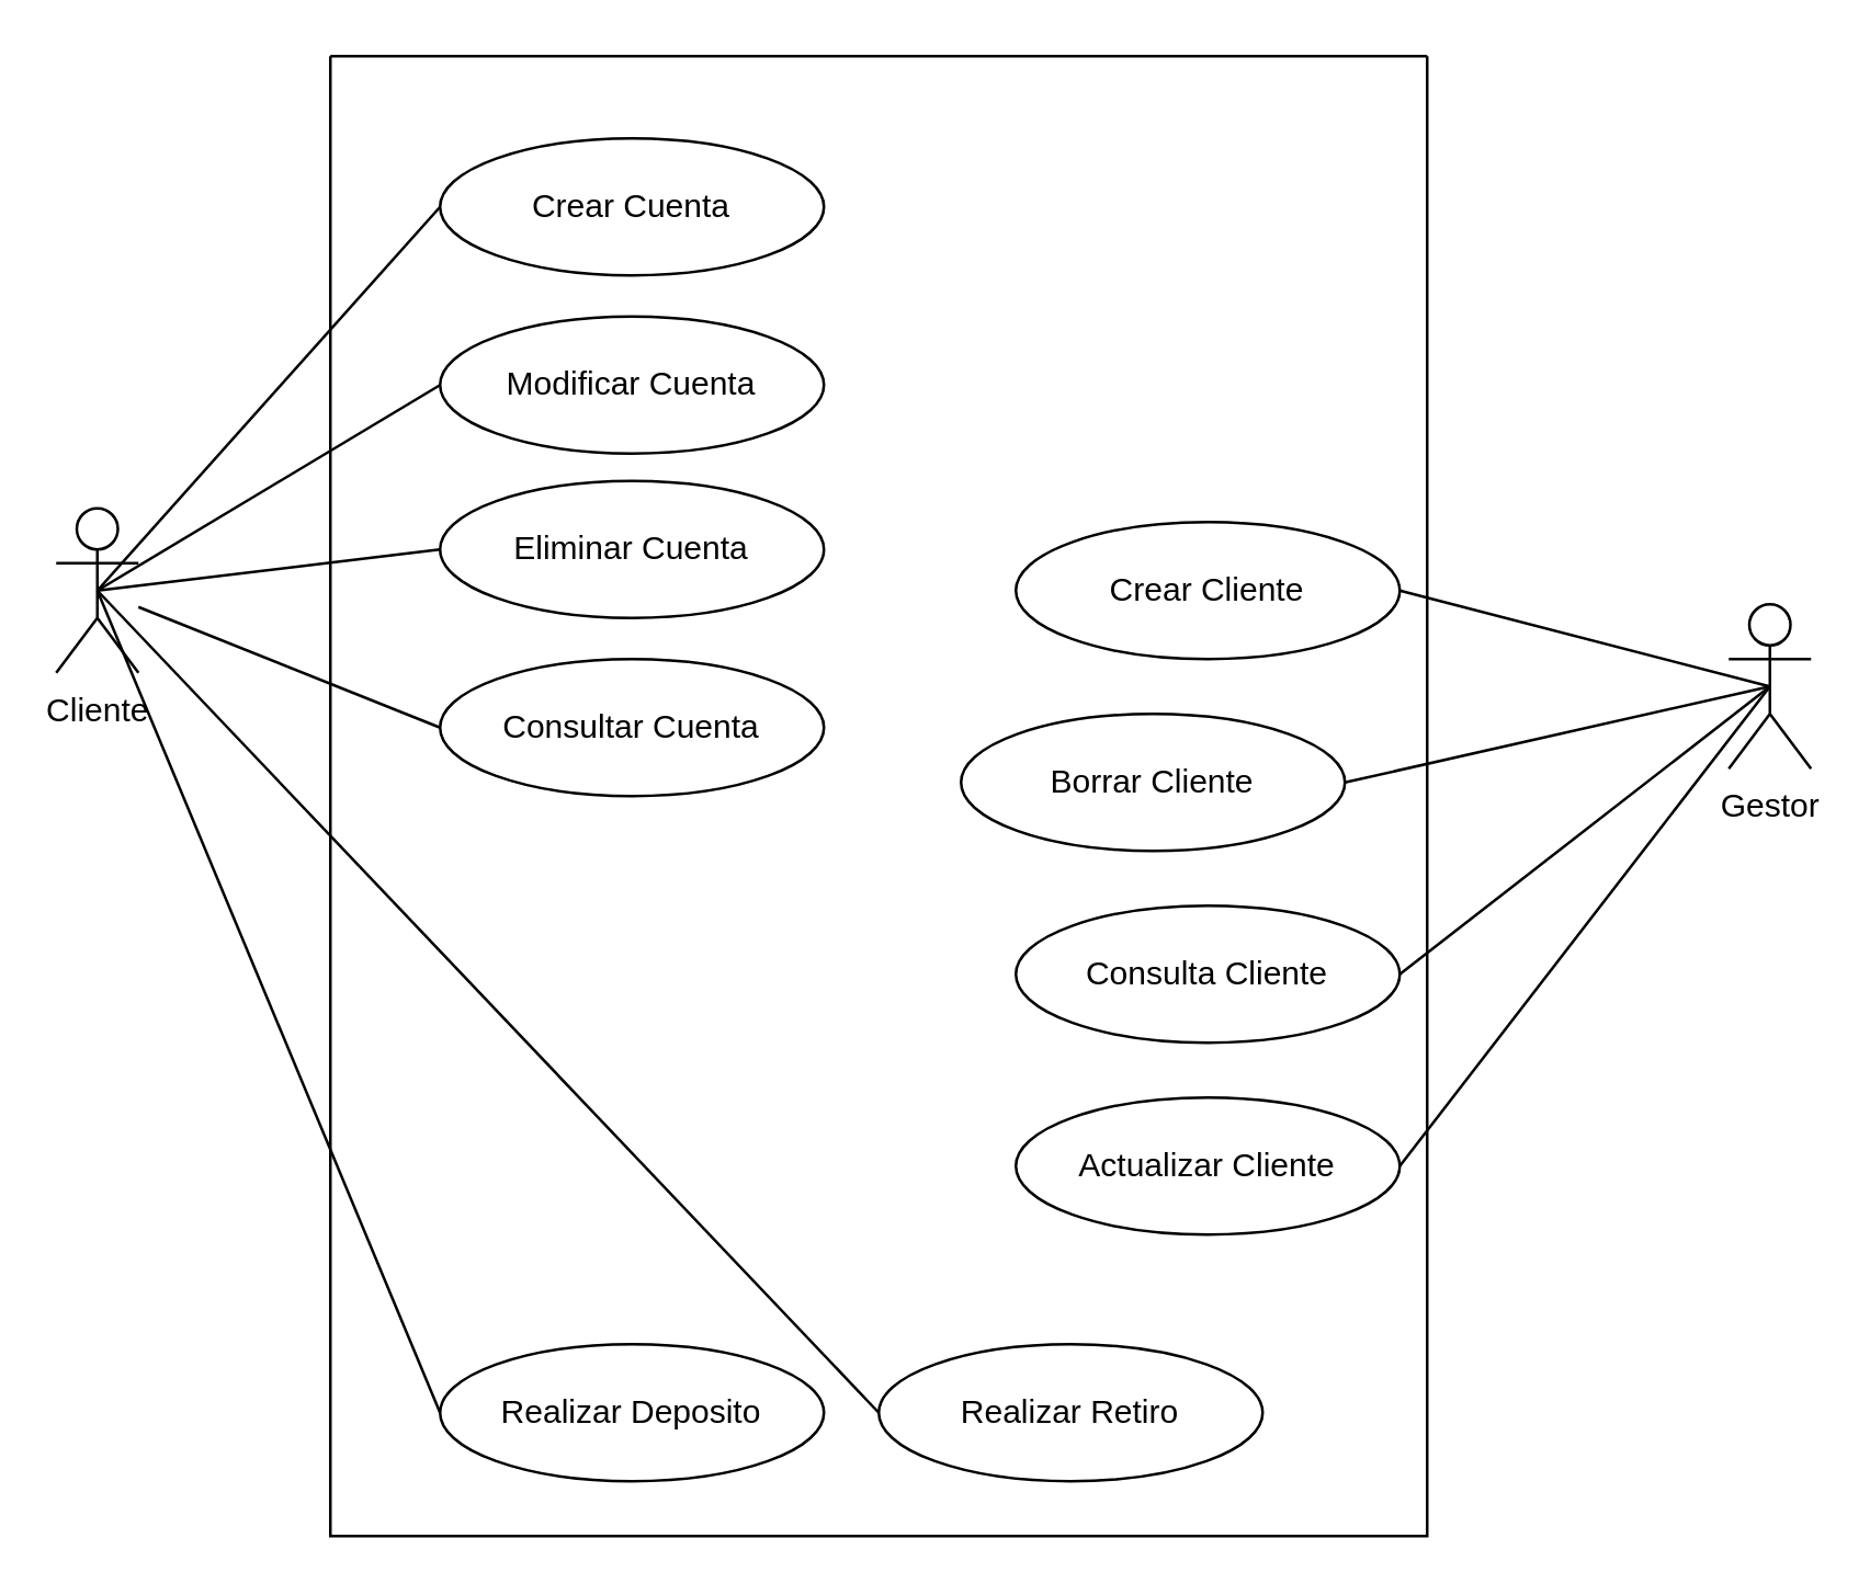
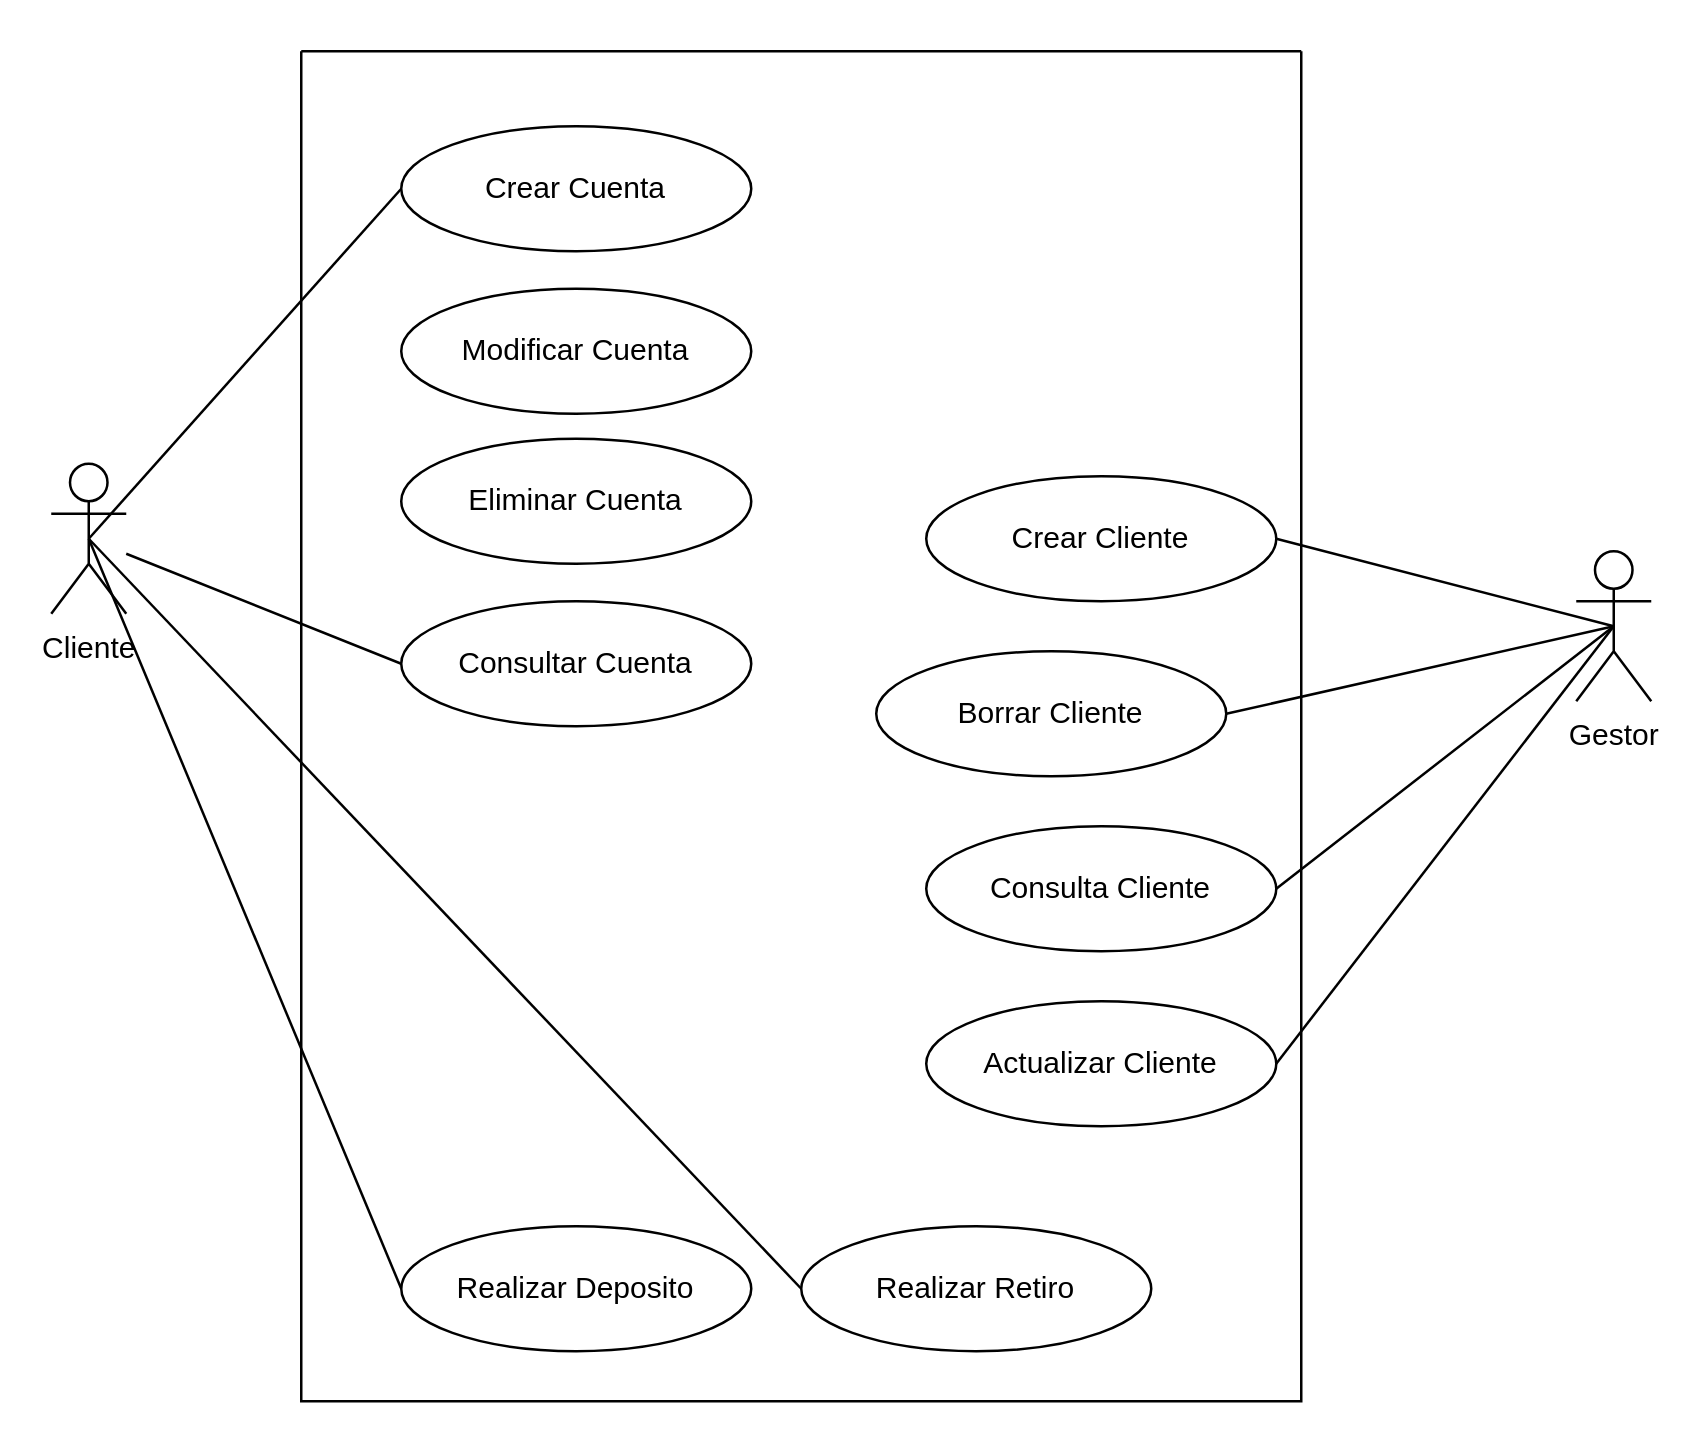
  <mxCell id="0" />
  <mxCell id="1" parent="0" />
  <mxCell id="2" value="" style="swimlane;startSize=0;" vertex="1" parent="1"><mxGeometry x="120" y="20" width="400" height="540" as="geometry" /></mxCell>
  <mxCell id="3" value="Crear Cuenta" style="ellipse;whiteSpace=wrap;html=1;" vertex="1" parent="2"><mxGeometry x="40" y="30" width="140" height="50" as="geometry" /></mxCell>
  <mxCell id="4" value="Realizar Retiro" style="ellipse;whiteSpace=wrap;html=1;" vertex="1" parent="2"><mxGeometry x="200" y="470" width="140" height="50" as="geometry" /></mxCell>
  <mxCell id="5" value="Realizar Deposito" style="ellipse;whiteSpace=wrap;html=1;" vertex="1" parent="2"><mxGeometry x="40" y="470" width="140" height="50" as="geometry" /></mxCell>
  <mxCell id="6" value="Modificar Cuenta" style="ellipse;whiteSpace=wrap;html=1;" vertex="1" parent="2"><mxGeometry x="40" y="95" width="140" height="50" as="geometry" /></mxCell>
  <mxCell id="7" value="Eliminar Cuenta" style="ellipse;whiteSpace=wrap;html=1;" vertex="1" parent="2"><mxGeometry x="40" y="155" width="140" height="50" as="geometry" /></mxCell>
  <mxCell id="8" value="Consultar Cuenta" style="ellipse;whiteSpace=wrap;html=1;" vertex="1" parent="2"><mxGeometry x="40" y="220" width="140" height="50" as="geometry" /></mxCell>
  <mxCell id="9" value="Crear Cliente" style="ellipse;whiteSpace=wrap;html=1;" vertex="1" parent="2"><mxGeometry x="250" y="170" width="140" height="50" as="geometry" /></mxCell>
  <mxCell id="10" value="Borrar Cliente" style="ellipse;whiteSpace=wrap;html=1;" vertex="1" parent="2"><mxGeometry x="230" y="240" width="140" height="50" as="geometry" /></mxCell>
  <mxCell id="11" value="Consulta Cliente" style="ellipse;whiteSpace=wrap;html=1;" vertex="1" parent="2"><mxGeometry x="250" y="310" width="140" height="50" as="geometry" /></mxCell>
  <mxCell id="12" value="Actualizar Cliente" style="ellipse;whiteSpace=wrap;html=1;" vertex="1" parent="2"><mxGeometry x="250" y="380" width="140" height="50" as="geometry" /></mxCell>
  <mxCell id="13" value="Cliente" style="shape=umlActor;verticalLabelPosition=bottom;verticalAlign=top;html=1;outlineConnect=0;" vertex="1" parent="1"><mxGeometry x="20" y="185" width="30" height="60" as="geometry" /></mxCell>
  <mxCell id="14" value="" style="endArrow=none;html=1;rounded=0;entryX=0;entryY=0.5;entryDx=0;entryDy=0;exitX=0.5;exitY=0.5;exitDx=0;exitDy=0;exitPerimeter=0;" edge="1" parent="1" source="13" target="3"><mxGeometry relative="1" as="geometry"><mxPoint x="330" y="310" as="sourcePoint" /><mxPoint x="490" y="310" as="targetPoint" /></mxGeometry></mxCell>
  <mxCell id="15" value="" style="endArrow=none;html=1;rounded=0;entryX=0;entryY=0.5;entryDx=0;entryDy=0;exitX=0.5;exitY=0.5;exitDx=0;exitDy=0;exitPerimeter=0;" edge="1" parent="1" source="13" target="4"><mxGeometry relative="1" as="geometry"><mxPoint x="150" y="240" as="sourcePoint" /><mxPoint x="380" y="105" as="targetPoint" /></mxGeometry></mxCell>
  <mxCell id="16" value="" style="endArrow=none;html=1;rounded=0;entryX=0;entryY=0.5;entryDx=0;entryDy=0;exitX=0.5;exitY=0.5;exitDx=0;exitDy=0;exitPerimeter=0;" edge="1" parent="1" source="13" target="5"><mxGeometry relative="1" as="geometry"><mxPoint x="170" y="260" as="sourcePoint" /><mxPoint x="390" y="115" as="targetPoint" /></mxGeometry></mxCell>
- <mxCell id="17" value="" style="endArrow=none;html=1;rounded=0;entryX=0;entryY=0.5;entryDx=0;entryDy=0;exitX=0.5;exitY=0.5;exitDx=0;exitDy=0;exitPerimeter=0;" edge="1" parent="1" source="13" target="6"><mxGeometry relative="1" as="geometry"><mxPoint x="45" y="270" as="sourcePoint" /><mxPoint x="170" y="85" as="targetPoint" /></mxGeometry></mxCell>
- <mxCell id="18" value="" style="endArrow=none;html=1;rounded=0;entryX=0;entryY=0.5;entryDx=0;entryDy=0;exitX=0.5;exitY=0.5;exitDx=0;exitDy=0;exitPerimeter=0;" edge="1" parent="1" source="13" target="7"><mxGeometry relative="1" as="geometry"><mxPoint x="55" y="280" as="sourcePoint" /><mxPoint x="180" y="95" as="targetPoint" /></mxGeometry></mxCell>
  <mxCell id="19" value="" style="endArrow=none;html=1;rounded=0;entryX=0;entryY=0.5;entryDx=0;entryDy=0;" edge="1" parent="1" source="13" target="8"><mxGeometry relative="1" as="geometry"><mxPoint x="65" y="290" as="sourcePoint" /><mxPoint x="190" y="105" as="targetPoint" /></mxGeometry></mxCell>
  <mxCell id="20" value="Gestor" style="shape=umlActor;verticalLabelPosition=bottom;verticalAlign=top;html=1;outlineConnect=0;" vertex="1" parent="1"><mxGeometry x="630" y="220" width="30" height="60" as="geometry" /></mxCell>
  <mxCell id="21" value="" style="endArrow=none;html=1;rounded=0;entryX=1;entryY=0.5;entryDx=0;entryDy=0;exitX=0.5;exitY=0.5;exitDx=0;exitDy=0;exitPerimeter=0;" edge="1" parent="1" source="20" target="9"><mxGeometry relative="1" as="geometry"><mxPoint x="45" y="270" as="sourcePoint" /><mxPoint x="170" y="85" as="targetPoint" /></mxGeometry></mxCell>
  <mxCell id="22" value="" style="endArrow=none;html=1;rounded=0;entryX=1;entryY=0.5;entryDx=0;entryDy=0;exitX=0.5;exitY=0.5;exitDx=0;exitDy=0;exitPerimeter=0;" edge="1" parent="1" source="20" target="10"><mxGeometry relative="1" as="geometry"><mxPoint x="655" y="270" as="sourcePoint" /><mxPoint x="520" y="225" as="targetPoint" /></mxGeometry></mxCell>
  <mxCell id="23" value="" style="endArrow=none;html=1;rounded=0;entryX=1;entryY=0.5;entryDx=0;entryDy=0;exitX=0.5;exitY=0.5;exitDx=0;exitDy=0;exitPerimeter=0;" edge="1" parent="1" source="20" target="11"><mxGeometry relative="1" as="geometry"><mxPoint x="665" y="280" as="sourcePoint" /><mxPoint x="530" y="235" as="targetPoint" /></mxGeometry></mxCell>
  <mxCell id="24" value="" style="endArrow=none;html=1;rounded=0;entryX=1;entryY=0.5;entryDx=0;entryDy=0;exitX=0.5;exitY=0.5;exitDx=0;exitDy=0;exitPerimeter=0;" edge="1" parent="1" source="20" target="12"><mxGeometry relative="1" as="geometry"><mxPoint x="640" y="270" as="sourcePoint" /><mxPoint x="540" y="245" as="targetPoint" /></mxGeometry></mxCell>
